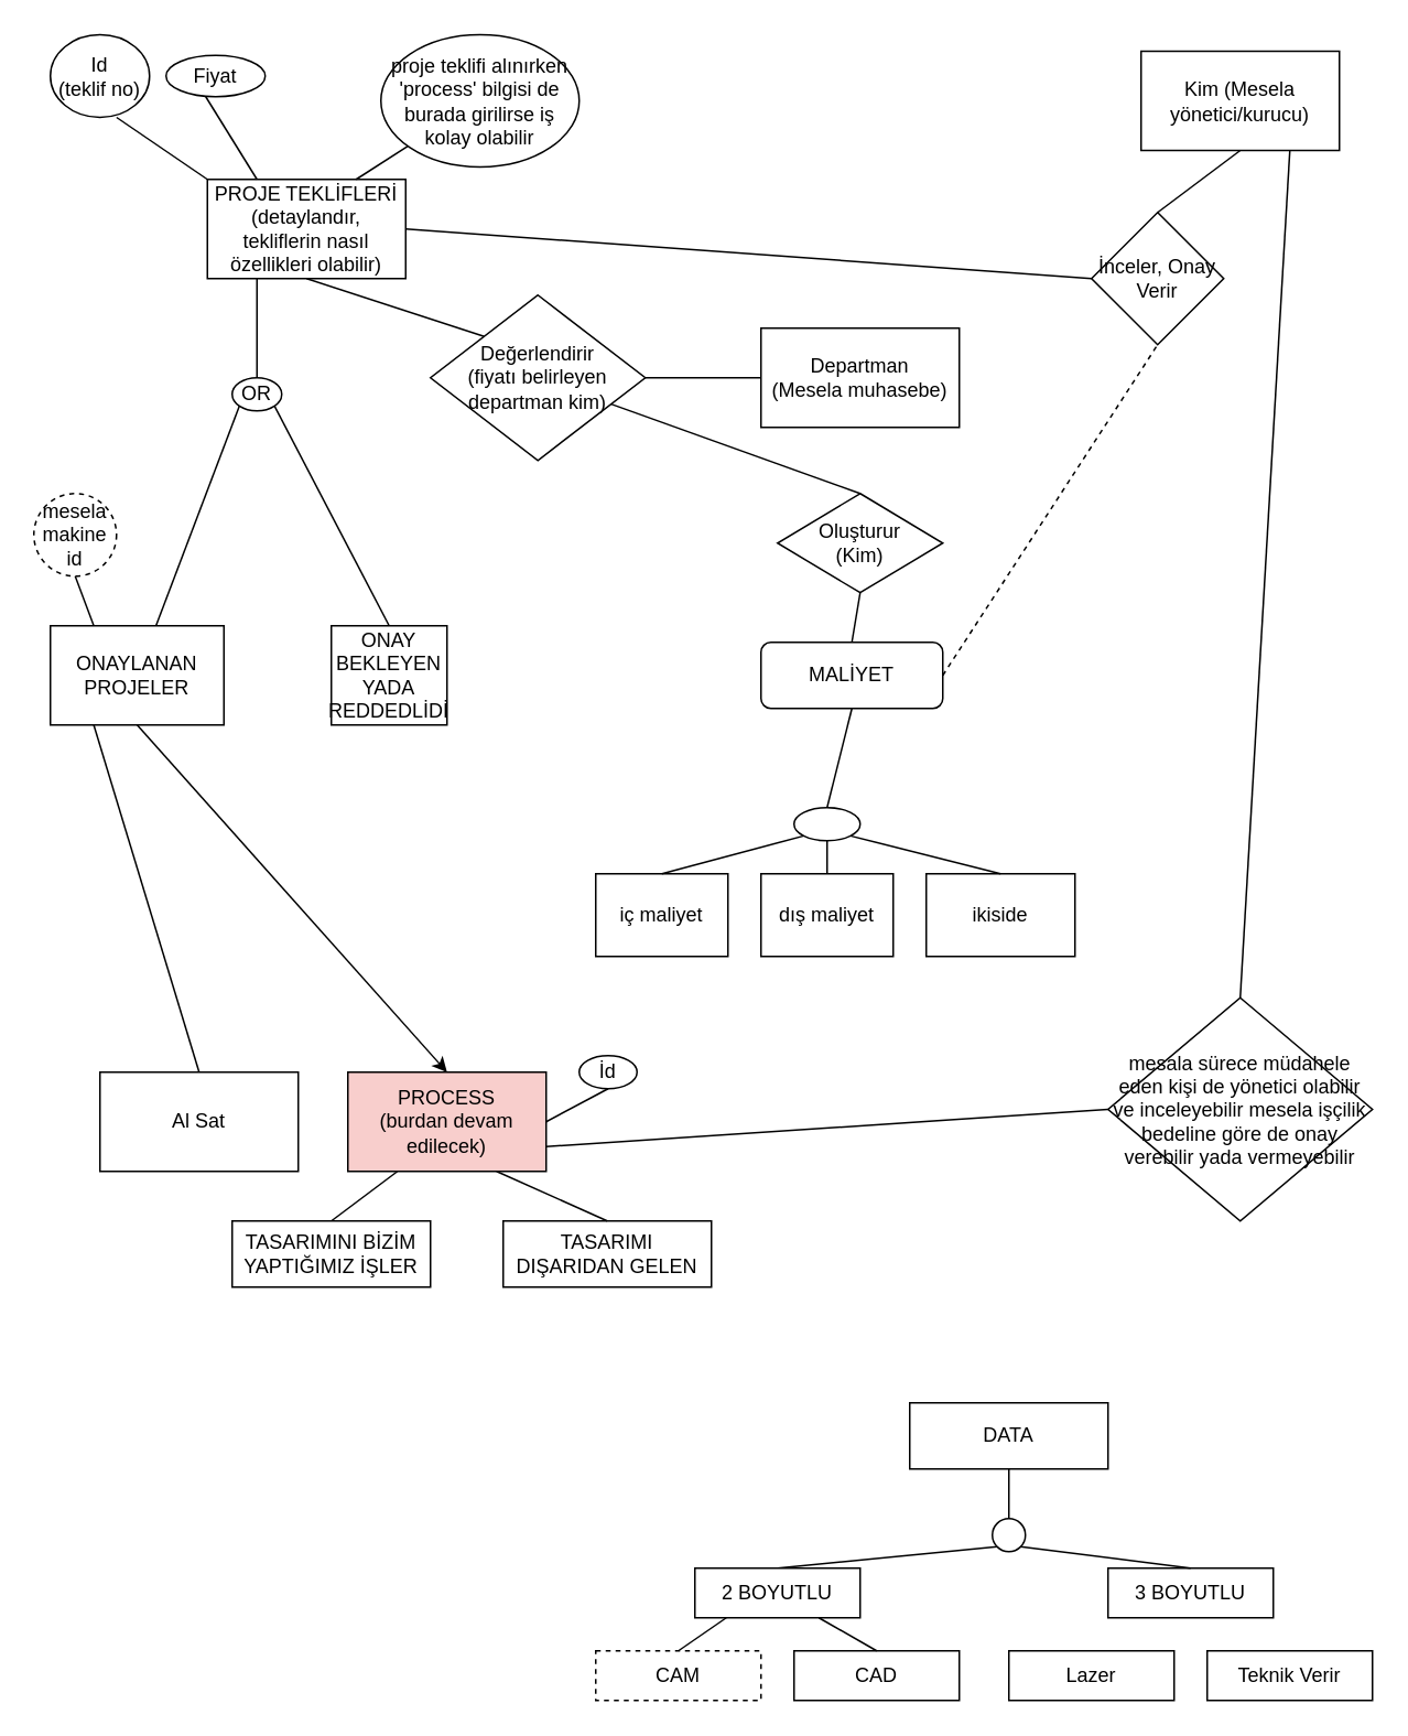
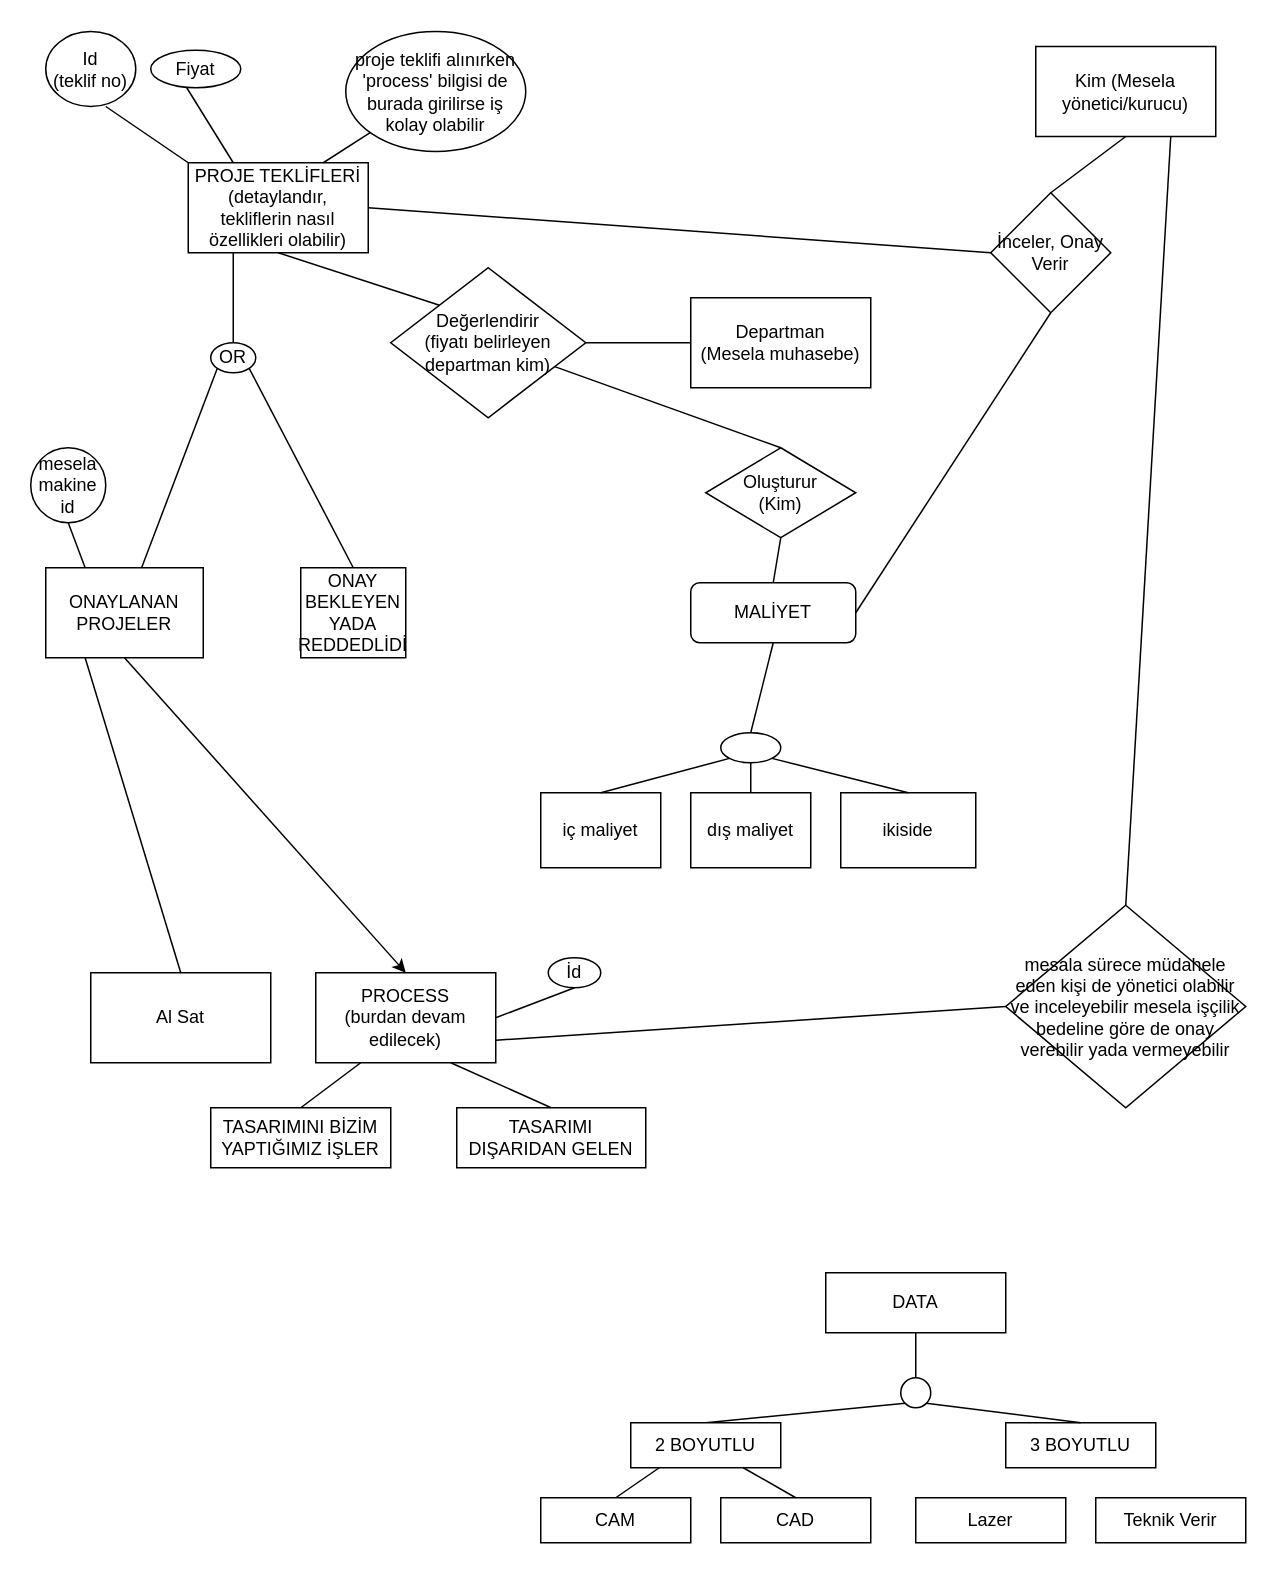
  <mxCell id="0" />
  <mxCell id="1" parent="0" />
  <mxCell id="2" value="PROJE TEKLİFLERİ&lt;br&gt;(detaylandır,&lt;br&gt;tekliflerin nasıl özellikleri olabilir)" style="rounded=0;whiteSpace=wrap;html=1;" parent="1" vertex="1"><mxGeometry x="125" y="108" width="120" height="60" as="geometry" /></mxCell>
  <mxCell id="3" value="" style="endArrow=none;html=1;rounded=0;exitX=0;exitY=0;exitDx=0;exitDy=0;entryX=0.667;entryY=1;entryDx=0;entryDy=0;entryPerimeter=0;" parent="1" source="2" target="4" edge="1"><mxGeometry width="50" height="50" relative="1" as="geometry"><mxPoint x="400" y="218" as="sourcePoint" /><mxPoint x="190" y="148" as="targetPoint" /></mxGeometry></mxCell>
  <mxCell id="4" value="Id&lt;br&gt;(teklif no)" style="ellipse;whiteSpace=wrap;html=1;" parent="1" vertex="1"><mxGeometry x="30" y="20.5" width="60" height="50" as="geometry" /></mxCell>
  <mxCell id="5" value="Değerlendirir&lt;br&gt;(fiyatı belirleyen departman kim)" style="rhombus;whiteSpace=wrap;html=1;" parent="1" vertex="1"><mxGeometry x="260" y="178" width="130" height="100" as="geometry" /></mxCell>
  <mxCell id="6" value="" style="endArrow=none;html=1;rounded=0;exitX=0;exitY=0;exitDx=0;exitDy=0;entryX=0.5;entryY=1;entryDx=0;entryDy=0;" parent="1" source="5" target="2" edge="1"><mxGeometry width="50" height="50" relative="1" as="geometry"><mxPoint x="400" y="408" as="sourcePoint" /><mxPoint x="450" y="358" as="targetPoint" /></mxGeometry></mxCell>
  <mxCell id="7" value="MALİYET" style="rounded=1;whiteSpace=wrap;html=1;fillColor=none;" parent="1" vertex="1"><mxGeometry x="460" y="388" width="110" height="40" as="geometry" /></mxCell>
  <mxCell id="8" value="dış maliyet" style="rounded=0;whiteSpace=wrap;html=1;" parent="1" vertex="1"><mxGeometry x="460" y="528" width="80" height="50" as="geometry" /></mxCell>
  <mxCell id="9" value="iç maliyet" style="rounded=0;whiteSpace=wrap;html=1;" parent="1" vertex="1"><mxGeometry x="360" y="528" width="80" height="50" as="geometry" /></mxCell>
  <mxCell id="10" value="Oluşturur&lt;br&gt;(Kim)" style="rhombus;whiteSpace=wrap;html=1;" parent="1" vertex="1"><mxGeometry x="470" y="298" width="100" height="60" as="geometry" /></mxCell>
  <mxCell id="11" value="" style="endArrow=none;html=1;rounded=0;exitX=0.5;exitY=0;exitDx=0;exitDy=0;entryX=0.5;entryY=1;entryDx=0;entryDy=0;" parent="1" source="7" target="10" edge="1"><mxGeometry width="50" height="50" relative="1" as="geometry"><mxPoint x="400" y="408" as="sourcePoint" /><mxPoint x="450" y="358" as="targetPoint" /></mxGeometry></mxCell>
  <mxCell id="12" value="Departman&lt;br&gt;(Mesela muhasebe)" style="rounded=0;whiteSpace=wrap;html=1;" parent="1" vertex="1"><mxGeometry x="460" y="198" width="120" height="60" as="geometry" /></mxCell>
  <mxCell id="13" value="" style="endArrow=none;html=1;rounded=0;exitX=0.5;exitY=0;exitDx=0;exitDy=0;" parent="1" source="10" target="5" edge="1"><mxGeometry width="50" height="50" relative="1" as="geometry"><mxPoint x="400" y="408" as="sourcePoint" /><mxPoint x="450" y="358" as="targetPoint" /></mxGeometry></mxCell>
  <mxCell id="14" value="" style="endArrow=none;html=1;rounded=0;exitX=1;exitY=0.5;exitDx=0;exitDy=0;entryX=0;entryY=0.5;entryDx=0;entryDy=0;" parent="1" source="5" target="12" edge="1"><mxGeometry width="50" height="50" relative="1" as="geometry"><mxPoint x="400" y="408" as="sourcePoint" /><mxPoint x="450" y="358" as="targetPoint" /><Array as="points" /></mxGeometry></mxCell>
  <mxCell id="15" value="Fiyat" style="ellipse;whiteSpace=wrap;html=1;" parent="1" vertex="1"><mxGeometry x="100" y="33" width="60" height="25" as="geometry" /></mxCell>
  <mxCell id="16" value="" style="endArrow=none;html=1;rounded=0;exitX=0.25;exitY=0;exitDx=0;exitDy=0;entryX=0.4;entryY=1;entryDx=0;entryDy=0;entryPerimeter=0;" parent="1" source="2" target="15" edge="1"><mxGeometry width="50" height="50" relative="1" as="geometry"><mxPoint x="400" y="338" as="sourcePoint" /><mxPoint x="450" y="288" as="targetPoint" /></mxGeometry></mxCell>
- <mxCell id="17" value="" style="endArrow=none;html=1;rounded=0;exitX=1;exitY=0.5;exitDx=0;exitDy=0;entryX=0.5;entryY=1;entryDx=0;entryDy=0;dashed=1;" parent="1" source="7" target="19" edge="1"><mxGeometry width="50" height="50" relative="1" as="geometry"><mxPoint x="400" y="408" as="sourcePoint" /><mxPoint x="690" y="338" as="targetPoint" /></mxGeometry></mxCell>
+ <mxCell id="17" value="" style="endArrow=none;html=1;rounded=0;exitX=1;exitY=0.5;exitDx=0;exitDy=0;entryX=0.5;entryY=1;entryDx=0;entryDy=0;" parent="1" source="7" target="19" edge="1"><mxGeometry width="50" height="50" relative="1" as="geometry"><mxPoint x="400" y="408" as="sourcePoint" /><mxPoint x="690" y="338" as="targetPoint" /></mxGeometry></mxCell>
  <mxCell id="18" value="Kim (Mesela yönetici/kurucu)" style="rounded=0;whiteSpace=wrap;html=1;" parent="1" vertex="1"><mxGeometry x="690" y="30.5" width="120" height="60" as="geometry" /></mxCell>
  <mxCell id="19" value="İnceler, Onay Verir" style="rhombus;whiteSpace=wrap;html=1;" parent="1" vertex="1"><mxGeometry x="660" y="128" width="80" height="80" as="geometry" /></mxCell>
  <mxCell id="20" value="" style="endArrow=none;html=1;rounded=0;entryX=0.5;entryY=0;entryDx=0;entryDy=0;exitX=0.5;exitY=1;exitDx=0;exitDy=0;" parent="1" source="18" target="19" edge="1"><mxGeometry width="50" height="50" relative="1" as="geometry"><mxPoint x="400" y="408" as="sourcePoint" /><mxPoint x="450" y="358" as="targetPoint" /></mxGeometry></mxCell>
  <mxCell id="21" value="" style="endArrow=none;html=1;rounded=0;entryX=0.5;entryY=1;entryDx=0;entryDy=0;exitX=0.5;exitY=0;exitDx=0;exitDy=0;" parent="1" source="23" target="7" edge="1"><mxGeometry width="50" height="50" relative="1" as="geometry"><mxPoint x="500" y="518" as="sourcePoint" /><mxPoint x="450" y="538" as="targetPoint" /></mxGeometry></mxCell>
  <mxCell id="22" value="" style="endArrow=none;html=1;rounded=0;entryX=0.5;entryY=0;entryDx=0;entryDy=0;exitX=0.5;exitY=1;exitDx=0;exitDy=0;" parent="1" source="23" target="8" edge="1"><mxGeometry width="50" height="50" relative="1" as="geometry"><mxPoint x="530" y="528" as="sourcePoint" /><mxPoint x="450" y="538" as="targetPoint" /></mxGeometry></mxCell>
  <mxCell id="23" value="" style="ellipse;whiteSpace=wrap;html=1;" parent="1" vertex="1"><mxGeometry x="480" y="488" width="40" height="20" as="geometry" /></mxCell>
  <mxCell id="24" value="" style="endArrow=none;html=1;rounded=0;entryX=0;entryY=1;entryDx=0;entryDy=0;exitX=0.5;exitY=0;exitDx=0;exitDy=0;" parent="1" source="9" target="23" edge="1"><mxGeometry width="50" height="50" relative="1" as="geometry"><mxPoint x="400" y="588" as="sourcePoint" /><mxPoint x="450" y="538" as="targetPoint" /></mxGeometry></mxCell>
  <mxCell id="25" value="ikiside" style="rounded=0;whiteSpace=wrap;html=1;" parent="1" vertex="1"><mxGeometry x="560" y="528" width="90" height="50" as="geometry" /></mxCell>
  <mxCell id="26" value="" style="endArrow=none;html=1;rounded=0;exitX=1;exitY=1;exitDx=0;exitDy=0;entryX=0.5;entryY=0;entryDx=0;entryDy=0;" parent="1" source="23" target="25" edge="1"><mxGeometry width="50" height="50" relative="1" as="geometry"><mxPoint x="400" y="468" as="sourcePoint" /><mxPoint x="450" y="418" as="targetPoint" /></mxGeometry></mxCell>
  <mxCell id="27" value="" style="endArrow=none;html=1;rounded=0;exitX=1;exitY=0.5;exitDx=0;exitDy=0;entryX=0;entryY=0.5;entryDx=0;entryDy=0;" parent="1" source="2" target="19" edge="1"><mxGeometry width="50" height="50" relative="1" as="geometry"><mxPoint x="400" y="228" as="sourcePoint" /><mxPoint x="450" y="178" as="targetPoint" /></mxGeometry></mxCell>
  <mxCell id="28" value="" style="endArrow=none;html=1;rounded=0;exitX=0;exitY=1;exitDx=0;exitDy=0;" parent="1" source="32" target="29" edge="1"><mxGeometry width="50" height="50" relative="1" as="geometry"><mxPoint x="34" y="338" as="sourcePoint" /><mxPoint x="70" y="278" as="targetPoint" /></mxGeometry></mxCell>
  <mxCell id="29" value="ONAYLANAN PROJELER" style="rounded=0;whiteSpace=wrap;html=1;" parent="1" vertex="1"><mxGeometry x="30" y="378" width="105" height="60" as="geometry" /></mxCell>
  <mxCell id="30" value="ONAY BEKLEYEN YADA REDDEDLİDİ" style="rounded=0;whiteSpace=wrap;html=1;" parent="1" vertex="1"><mxGeometry x="200" y="378" width="70" height="60" as="geometry" /></mxCell>
  <mxCell id="31" value="" style="endArrow=none;html=1;rounded=0;exitX=0.5;exitY=0;exitDx=0;exitDy=0;entryX=1;entryY=1;entryDx=0;entryDy=0;" parent="1" source="30" target="32" edge="1"><mxGeometry width="50" height="50" relative="1" as="geometry"><mxPoint x="320" y="348" as="sourcePoint" /><mxPoint x="370" y="298" as="targetPoint" /></mxGeometry></mxCell>
  <mxCell id="32" value="OR" style="ellipse;whiteSpace=wrap;html=1;" parent="1" vertex="1"><mxGeometry x="140" y="228" width="30" height="20" as="geometry" /></mxCell>
  <mxCell id="33" value="" style="endArrow=none;html=1;rounded=0;exitX=0.5;exitY=0;exitDx=0;exitDy=0;entryX=0.25;entryY=1;entryDx=0;entryDy=0;" parent="1" source="32" target="2" edge="1"><mxGeometry width="50" height="50" relative="1" as="geometry"><mxPoint x="320" y="348" as="sourcePoint" /><mxPoint x="370" y="298" as="targetPoint" /></mxGeometry></mxCell>
- <mxCell id="34" value="mesela makine id" style="ellipse;whiteSpace=wrap;html=1;dashed=1;" parent="1" vertex="1"><mxGeometry x="20" y="298" width="50" height="50" as="geometry" /></mxCell>
+ <mxCell id="34" value="mesela makine id" style="ellipse;whiteSpace=wrap;html=1;" parent="1" vertex="1"><mxGeometry x="20" y="298" width="50" height="50" as="geometry" /></mxCell>
  <mxCell id="35" value="" style="endArrow=none;html=1;rounded=0;exitX=0.25;exitY=0;exitDx=0;exitDy=0;entryX=0.5;entryY=1;entryDx=0;entryDy=0;" parent="1" source="29" target="34" edge="1"><mxGeometry width="50" height="50" relative="1" as="geometry"><mxPoint x="320" y="348" as="sourcePoint" /><mxPoint x="370" y="298" as="targetPoint" /></mxGeometry></mxCell>
  <mxCell id="36" value="proje teklifi alınırken 'process' bilgisi de burada girilirse iş kolay olabilir" style="ellipse;whiteSpace=wrap;html=1;" parent="1" vertex="1"><mxGeometry x="230" y="20.5" width="120" height="80" as="geometry" /></mxCell>
  <mxCell id="37" value="" style="endArrow=none;html=1;rounded=0;exitX=0.75;exitY=0;exitDx=0;exitDy=0;" parent="1" source="2" target="36" edge="1"><mxGeometry width="50" height="50" relative="1" as="geometry"><mxPoint x="320" y="228" as="sourcePoint" /><mxPoint x="370" y="178" as="targetPoint" /></mxGeometry></mxCell>
- <mxCell id="38" value="PROCESS&lt;br&gt;(burdan devam edilecek)" style="rounded=0;whiteSpace=wrap;html=1;fillColor=#f8cecc;" parent="1" vertex="1"><mxGeometry x="210" y="648" width="120" height="60" as="geometry" /></mxCell>
- <mxCell id="39" value="İd" style="ellipse;whiteSpace=wrap;html=1;" parent="1" vertex="1"><mxGeometry x="350" y="638" width="35" height="20" as="geometry" /></mxCell>
+ <mxCell id="38" value="PROCESS&lt;br&gt;(burdan devam edilecek)" style="rounded=0;whiteSpace=wrap;html=1;" parent="1" vertex="1"><mxGeometry x="210" y="648" width="120" height="60" as="geometry" /></mxCell>
+ <mxCell id="39" value="İd" style="ellipse;whiteSpace=wrap;html=1;" parent="1" vertex="1"><mxGeometry x="365" y="638" width="35" height="20" as="geometry" /></mxCell>
  <mxCell id="40" value="" style="endArrow=none;html=1;rounded=0;exitX=1;exitY=0.5;exitDx=0;exitDy=0;entryX=0.5;entryY=1;entryDx=0;entryDy=0;" parent="1" source="38" target="39" edge="1"><mxGeometry width="50" height="50" relative="1" as="geometry"><mxPoint x="320" y="588" as="sourcePoint" /><mxPoint x="370" y="538" as="targetPoint" /></mxGeometry></mxCell>
  <mxCell id="41" value="" style="endArrow=classic;html=1;rounded=0;exitX=0.5;exitY=1;exitDx=0;exitDy=0;entryX=0.5;entryY=0;entryDx=0;entryDy=0;" parent="1" source="29" target="38" edge="1"><mxGeometry width="50" height="50" relative="1" as="geometry"><mxPoint x="320" y="468" as="sourcePoint" /><mxPoint x="370" y="418" as="targetPoint" /></mxGeometry></mxCell>
  <mxCell id="42" value="" style="endArrow=none;html=1;rounded=0;entryX=0.75;entryY=1;entryDx=0;entryDy=0;exitX=0.5;exitY=0;exitDx=0;exitDy=0;" parent="1" source="43" target="18" edge="1"><mxGeometry width="50" height="50" relative="1" as="geometry"><mxPoint x="790" y="608" as="sourcePoint" /><mxPoint x="690" y="268" as="targetPoint" /></mxGeometry></mxCell>
  <mxCell id="43" value="mesala sürece müdahele eden kişi de yönetici olabilir ve inceleyebilir mesela işçilik bedeline göre de onay verebilir yada vermeyebilir" style="rhombus;whiteSpace=wrap;html=1;" parent="1" vertex="1"><mxGeometry x="670" y="603" width="160" height="135" as="geometry" /></mxCell>
  <mxCell id="44" value="" style="endArrow=none;html=1;rounded=0;entryX=0;entryY=0.5;entryDx=0;entryDy=0;exitX=1;exitY=0.75;exitDx=0;exitDy=0;" parent="1" source="38" target="43" edge="1"><mxGeometry width="50" height="50" relative="1" as="geometry"><mxPoint x="390" y="643" as="sourcePoint" /><mxPoint x="690" y="628" as="targetPoint" /></mxGeometry></mxCell>
  <mxCell id="45" value="" style="endArrow=none;html=1;rounded=0;entryX=0.25;entryY=1;entryDx=0;entryDy=0;exitX=0.5;exitY=0;exitDx=0;exitDy=0;" edge="1" parent="1" source="46" target="29"><mxGeometry width="50" height="50" relative="1" as="geometry"><mxPoint x="90" y="778" as="sourcePoint" /><mxPoint x="132.5" y="738" as="targetPoint" /></mxGeometry></mxCell>
  <mxCell id="46" value="Al Sat" style="rounded=0;whiteSpace=wrap;html=1;" vertex="1" parent="1"><mxGeometry x="60" y="648" width="120" height="60" as="geometry" /></mxCell>
  <mxCell id="47" value="" style="endArrow=none;html=1;rounded=0;exitX=0.25;exitY=1;exitDx=0;exitDy=0;entryX=0.5;entryY=0;entryDx=0;entryDy=0;" edge="1" parent="1" source="38" target="48"><mxGeometry width="50" height="50" relative="1" as="geometry"><mxPoint x="400" y="648" as="sourcePoint" /><mxPoint x="210" y="738" as="targetPoint" /></mxGeometry></mxCell>
  <mxCell id="48" value="TASARIMINI BİZİM YAPTIĞIMIZ İŞLER" style="rounded=0;whiteSpace=wrap;html=1;" vertex="1" parent="1"><mxGeometry x="140" y="738" width="120" height="40" as="geometry" /></mxCell>
  <mxCell id="49" value="TASARIMI DIŞARIDAN GELEN" style="rounded=0;whiteSpace=wrap;html=1;" vertex="1" parent="1"><mxGeometry x="304" y="738" width="126" height="40" as="geometry" /></mxCell>
  <mxCell id="50" value="" style="endArrow=none;html=1;rounded=0;entryX=0.75;entryY=1;entryDx=0;entryDy=0;exitX=0.5;exitY=0;exitDx=0;exitDy=0;" edge="1" parent="1" source="49" target="38"><mxGeometry width="50" height="50" relative="1" as="geometry"><mxPoint x="400" y="888" as="sourcePoint" /><mxPoint x="450" y="838" as="targetPoint" /></mxGeometry></mxCell>
  <mxCell id="51" value="DATA" style="rounded=0;whiteSpace=wrap;html=1;" vertex="1" parent="1"><mxGeometry x="550" y="848" width="120" height="40" as="geometry" /></mxCell>
  <mxCell id="52" value="" style="endArrow=none;html=1;rounded=0;exitX=0.5;exitY=0;exitDx=0;exitDy=0;entryX=0;entryY=1;entryDx=0;entryDy=0;" edge="1" parent="1" source="53" target="56"><mxGeometry width="50" height="50" relative="1" as="geometry"><mxPoint x="590" y="948" as="sourcePoint" /><mxPoint x="610" y="928" as="targetPoint" /></mxGeometry></mxCell>
  <mxCell id="53" value="2 BOYUTLU" style="rounded=0;whiteSpace=wrap;html=1;" vertex="1" parent="1"><mxGeometry x="420" y="948" width="100" height="30" as="geometry" /></mxCell>
  <mxCell id="54" value="3 BOYUTLU" style="rounded=0;whiteSpace=wrap;html=1;" vertex="1" parent="1"><mxGeometry x="670" y="948" width="100" height="30" as="geometry" /></mxCell>
  <mxCell id="55" value="" style="endArrow=none;html=1;rounded=0;entryX=1;entryY=1;entryDx=0;entryDy=0;exitX=0.5;exitY=0;exitDx=0;exitDy=0;" edge="1" parent="1" source="54" target="56"><mxGeometry width="50" height="50" relative="1" as="geometry"><mxPoint x="390" y="818" as="sourcePoint" /><mxPoint x="440" y="768" as="targetPoint" /></mxGeometry></mxCell>
  <mxCell id="56" value="" style="ellipse;whiteSpace=wrap;html=1;" vertex="1" parent="1"><mxGeometry x="600" y="918" width="20" height="20" as="geometry" /></mxCell>
  <mxCell id="57" value="" style="endArrow=none;html=1;rounded=0;entryX=0.5;entryY=1;entryDx=0;entryDy=0;exitX=0.5;exitY=0;exitDx=0;exitDy=0;" edge="1" parent="1" source="56" target="51"><mxGeometry width="50" height="50" relative="1" as="geometry"><mxPoint x="390" y="818" as="sourcePoint" /><mxPoint x="440" y="768" as="targetPoint" /></mxGeometry></mxCell>
  <mxCell id="58" value="" style="endArrow=none;html=1;rounded=0;entryX=0.19;entryY=1;entryDx=0;entryDy=0;entryPerimeter=0;exitX=0.5;exitY=0;exitDx=0;exitDy=0;" edge="1" parent="1" source="59" target="53"><mxGeometry width="50" height="50" relative="1" as="geometry"><mxPoint x="480" y="1028" as="sourcePoint" /><mxPoint x="440" y="1008" as="targetPoint" /></mxGeometry></mxCell>
- <mxCell id="59" value="CAM" style="rounded=0;whiteSpace=wrap;html=1;dashed=1;" vertex="1" parent="1"><mxGeometry x="360" y="998" width="100" height="30" as="geometry" /></mxCell>
+ <mxCell id="59" value="CAM" style="rounded=0;whiteSpace=wrap;html=1;" vertex="1" parent="1"><mxGeometry x="360" y="998" width="100" height="30" as="geometry" /></mxCell>
  <mxCell id="60" value="CAD" style="rounded=0;whiteSpace=wrap;html=1;" vertex="1" parent="1"><mxGeometry x="480" y="998" width="100" height="30" as="geometry" /></mxCell>
  <mxCell id="61" value="" style="endArrow=none;html=1;rounded=0;entryX=0.75;entryY=1;entryDx=0;entryDy=0;exitX=0.5;exitY=0;exitDx=0;exitDy=0;" edge="1" parent="1" source="60" target="53"><mxGeometry width="50" height="50" relative="1" as="geometry"><mxPoint x="390" y="1058" as="sourcePoint" /><mxPoint x="440" y="1008" as="targetPoint" /></mxGeometry></mxCell>
  <mxCell id="62" value="Lazer" style="rounded=0;whiteSpace=wrap;html=1;" vertex="1" parent="1"><mxGeometry x="610" y="998" width="100" height="30" as="geometry" /></mxCell>
  <mxCell id="63" value="Teknik Verir" style="rounded=0;whiteSpace=wrap;html=1;" vertex="1" parent="1"><mxGeometry x="730" y="998" width="100" height="30" as="geometry" /></mxCell>
